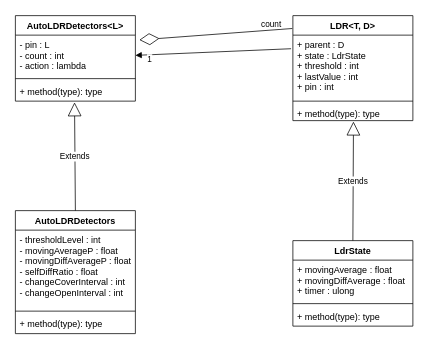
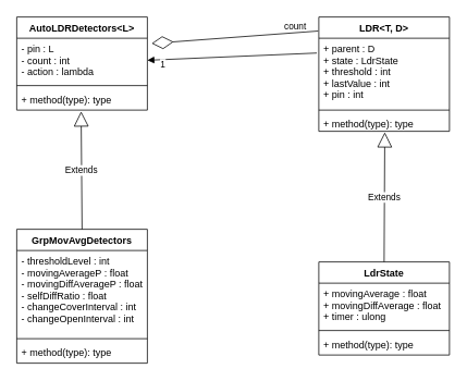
  <mxCell id="0" />
  <mxCell id="1" parent="0" />
  <mxCell id="2" value="LDR&lt;T, D&gt;" style="swimlane;fontStyle=1;align=center;verticalAlign=top;childLayout=stackLayout;horizontal=1;startSize=26;horizontalStack=0;resizeParent=1;resizeParentMax=0;resizeLast=0;collapsible=1;marginBottom=0;" vertex="1" parent="1"><mxGeometry x="390" y="20" width="160" height="140" as="geometry" /></mxCell>
  <mxCell id="3" value="+ parent : D&#10;+ state : LdrState&#10;+ threshold : int&#10;+ lastValue : int&#10;+ pin : int" style="text;strokeColor=none;fillColor=none;align=left;verticalAlign=top;spacingLeft=4;spacingRight=4;overflow=hidden;rotatable=0;points=[[0,0.5],[1,0.5]];portConstraint=eastwest;" vertex="1" parent="2"><mxGeometry y="26" width="160" height="84" as="geometry" /></mxCell>
  <mxCell id="4" value="" style="line;strokeWidth=1;fillColor=none;align=left;verticalAlign=middle;spacingTop=-1;spacingLeft=3;spacingRight=3;rotatable=0;labelPosition=right;points=[];portConstraint=eastwest;strokeColor=inherit;" vertex="1" parent="2"><mxGeometry y="110" width="160" height="8" as="geometry" /></mxCell>
  <mxCell id="5" value="+ method(type): type" style="text;strokeColor=none;fillColor=none;align=left;verticalAlign=top;spacingLeft=4;spacingRight=4;overflow=hidden;rotatable=0;points=[[0,0.5],[1,0.5]];portConstraint=eastwest;" vertex="1" parent="2"><mxGeometry y="118" width="160" height="22" as="geometry" /></mxCell>
  <mxCell id="6" value="AutoLDRDetectors&lt;L&gt;" style="swimlane;fontStyle=1;align=center;verticalAlign=top;childLayout=stackLayout;horizontal=1;startSize=26;horizontalStack=0;resizeParent=1;resizeParentMax=0;resizeLast=0;collapsible=1;marginBottom=0;" vertex="1" parent="1"><mxGeometry x="20" y="20" width="160" height="114" as="geometry" /></mxCell>
  <mxCell id="7" value="- pin : L&#10;- count : int&#10;- action : lambda" style="text;strokeColor=none;fillColor=none;align=left;verticalAlign=top;spacingLeft=4;spacingRight=4;overflow=hidden;rotatable=0;points=[[0,0.5],[1,0.5]];portConstraint=eastwest;" vertex="1" parent="6"><mxGeometry y="26" width="160" height="54" as="geometry" /></mxCell>
  <mxCell id="8" value="" style="line;strokeWidth=1;fillColor=none;align=left;verticalAlign=middle;spacingTop=-1;spacingLeft=3;spacingRight=3;rotatable=0;labelPosition=right;points=[];portConstraint=eastwest;strokeColor=inherit;" vertex="1" parent="6"><mxGeometry y="80" width="160" height="8" as="geometry" /></mxCell>
  <mxCell id="9" value="+ method(type): type" style="text;strokeColor=none;fillColor=none;align=left;verticalAlign=top;spacingLeft=4;spacingRight=4;overflow=hidden;rotatable=0;points=[[0,0.5],[1,0.5]];portConstraint=eastwest;" vertex="1" parent="6"><mxGeometry y="88" width="160" height="26" as="geometry" /></mxCell>
  <mxCell id="10" value="" style="endArrow=block;endFill=1;html=1;align=left;verticalAlign=top;rounded=0;entryX=1;entryY=0.5;entryDx=0;entryDy=0;exitX=-0.015;exitY=0.216;exitDx=0;exitDy=0;exitPerimeter=0;" edge="1" parent="1" source="3" target="7"><mxGeometry x="-1" relative="1" as="geometry"><mxPoint x="330" y="120" as="sourcePoint" /><mxPoint x="320" y="330" as="targetPoint" /></mxGeometry></mxCell>
  <mxCell id="11" value="1" style="edgeLabel;html=1;align=center;verticalAlign=middle;resizable=0;points=[];" vertex="1" connectable="0" parent="10"><mxGeometry x="0.818" y="3" relative="1" as="geometry"><mxPoint y="2" as="offset" /></mxGeometry></mxCell>
  <mxCell id="12" value="LdrState" style="swimlane;fontStyle=1;align=center;verticalAlign=top;childLayout=stackLayout;horizontal=1;startSize=26;horizontalStack=0;resizeParent=1;resizeParentMax=0;resizeLast=0;collapsible=1;marginBottom=0;" vertex="1" parent="1"><mxGeometry x="390" y="320" width="160" height="114" as="geometry" /></mxCell>
  <mxCell id="13" value="+ movingAverage : float&#10;+ movingDiffAverage : float&#10;+ timer : ulong" style="text;strokeColor=none;fillColor=none;align=left;verticalAlign=top;spacingLeft=4;spacingRight=4;overflow=hidden;rotatable=0;points=[[0,0.5],[1,0.5]];portConstraint=eastwest;" vertex="1" parent="12"><mxGeometry y="26" width="160" height="54" as="geometry" /></mxCell>
  <mxCell id="14" value="" style="line;strokeWidth=1;fillColor=none;align=left;verticalAlign=middle;spacingTop=-1;spacingLeft=3;spacingRight=3;rotatable=0;labelPosition=right;points=[];portConstraint=eastwest;strokeColor=inherit;" vertex="1" parent="12"><mxGeometry y="80" width="160" height="8" as="geometry" /></mxCell>
  <mxCell id="15" value="+ method(type): type" style="text;strokeColor=none;fillColor=none;align=left;verticalAlign=top;spacingLeft=4;spacingRight=4;overflow=hidden;rotatable=0;points=[[0,0.5],[1,0.5]];portConstraint=eastwest;" vertex="1" parent="12"><mxGeometry y="88" width="160" height="26" as="geometry" /></mxCell>
  <mxCell id="16" value="Extends" style="endArrow=block;endSize=16;endFill=0;html=1;rounded=0;exitX=0.5;exitY=0;exitDx=0;exitDy=0;entryX=0.505;entryY=1.055;entryDx=0;entryDy=0;entryPerimeter=0;" edge="1" parent="1" source="12" target="5"><mxGeometry width="160" relative="1" as="geometry"><mxPoint x="150" y="330" as="sourcePoint" /><mxPoint x="460" y="220" as="targetPoint" /></mxGeometry></mxCell>
- <mxCell id="17" value="AutoLDRDetectors" style="swimlane;fontStyle=1;align=center;verticalAlign=top;childLayout=stackLayout;horizontal=1;startSize=26;horizontalStack=0;resizeParent=1;resizeParentMax=0;resizeLast=0;collapsible=1;marginBottom=0;" vertex="1" parent="1"><mxGeometry x="20" y="280" width="160" height="164" as="geometry" /></mxCell>
+ <mxCell id="17" value="GrpMovAvgDetectors" style="swimlane;fontStyle=1;align=center;verticalAlign=top;childLayout=stackLayout;horizontal=1;startSize=26;horizontalStack=0;resizeParent=1;resizeParentMax=0;resizeLast=0;collapsible=1;marginBottom=0;" vertex="1" parent="1"><mxGeometry x="20" y="280" width="160" height="164" as="geometry" /></mxCell>
  <mxCell id="18" value="- thresholdLevel : int&#10;- movingAverageP : float&#10;- movingDiffAverageP : float&#10;- selfDiffRatio : float&#10;- changeCoverInterval : int&#10;- changeOpenInterval : int" style="text;strokeColor=none;fillColor=none;align=left;verticalAlign=top;spacingLeft=4;spacingRight=4;overflow=hidden;rotatable=0;points=[[0,0.5],[1,0.5]];portConstraint=eastwest;" vertex="1" parent="17"><mxGeometry y="26" width="160" height="104" as="geometry" /></mxCell>
  <mxCell id="19" value="" style="line;strokeWidth=1;fillColor=none;align=left;verticalAlign=middle;spacingTop=-1;spacingLeft=3;spacingRight=3;rotatable=0;labelPosition=right;points=[];portConstraint=eastwest;strokeColor=inherit;" vertex="1" parent="17"><mxGeometry y="130" width="160" height="8" as="geometry" /></mxCell>
  <mxCell id="20" value="+ method(type): type" style="text;strokeColor=none;fillColor=none;align=left;verticalAlign=top;spacingLeft=4;spacingRight=4;overflow=hidden;rotatable=0;points=[[0,0.5],[1,0.5]];portConstraint=eastwest;" vertex="1" parent="17"><mxGeometry y="138" width="160" height="26" as="geometry" /></mxCell>
  <mxCell id="21" value="Extends" style="endArrow=block;endSize=16;endFill=0;html=1;rounded=0;entryX=0.493;entryY=1.062;entryDx=0;entryDy=0;entryPerimeter=0;exitX=0.5;exitY=0;exitDx=0;exitDy=0;" edge="1" parent="1" source="17" target="9"><mxGeometry width="160" relative="1" as="geometry"><mxPoint x="130" y="250" as="sourcePoint" /><mxPoint x="390" y="540" as="targetPoint" /></mxGeometry></mxCell>
  <mxCell id="22" value="" style="endArrow=diamondThin;endFill=0;endSize=24;html=1;rounded=0;entryX=1.033;entryY=0.119;entryDx=0;entryDy=0;entryPerimeter=0;exitX=-0.005;exitY=-0.105;exitDx=0;exitDy=0;exitPerimeter=0;" edge="1" parent="1" source="3" target="7"><mxGeometry width="160" relative="1" as="geometry"><mxPoint x="150" y="330" as="sourcePoint" /><mxPoint x="310" y="330" as="targetPoint" /></mxGeometry></mxCell>
  <mxCell id="23" value="count" style="edgeLabel;html=1;align=center;verticalAlign=middle;resizable=0;points=[];" vertex="1" connectable="0" parent="22"><mxGeometry x="-0.851" relative="1" as="geometry"><mxPoint x="-14" y="-8" as="offset" /></mxGeometry></mxCell>
